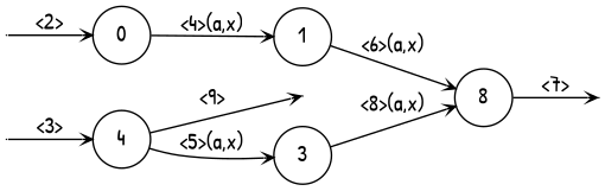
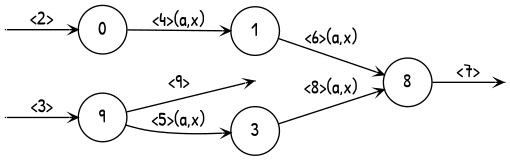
  digraph {
    fontname="Patrick Hand"
    rankdir=LR
    vcsn_context="lat<lal(a),lal(x)>, zmin"
    node [fontname="Patrick Hand" shape=circle style=rounded]
    edge [arrowhead=vee arrowsize=.6 fontname="Patrick Hand"]
    I0 [shape=point width=0 style=""]
    I4 [shape=point width=0 style=""]
    F2 [shape=point width=0 style=""]
    F4 [shape=point width=0 style=""]
    0 [width=0.5]
    1 [width=0.5]
    n7 [label=8 width=0.5]
    3 [width=0.5]
-   4 [width=0.5]
+   4 [width=0.5 label=9]
    subgraph sub_1 {
      I0
      I4
      F2
      F4
    }
    subgraph sub_2 {
      0
      1
      n7
      3
      4
    }
    I0 -> 0 [label="<2>"]
    I4 -> 4 [label="<3>"]
    0 -> 1 [label="<4>(a,x)"]
    1 -> n7 [label="<6>(a,x)"]
    n7 -> F2 [label="<7>"]
    3 -> n7 [label="<8>(a,x)"]
    4 -> F4 [label="<9>"]
    4 -> 3 [label="<5>(a,x)"]
  }
